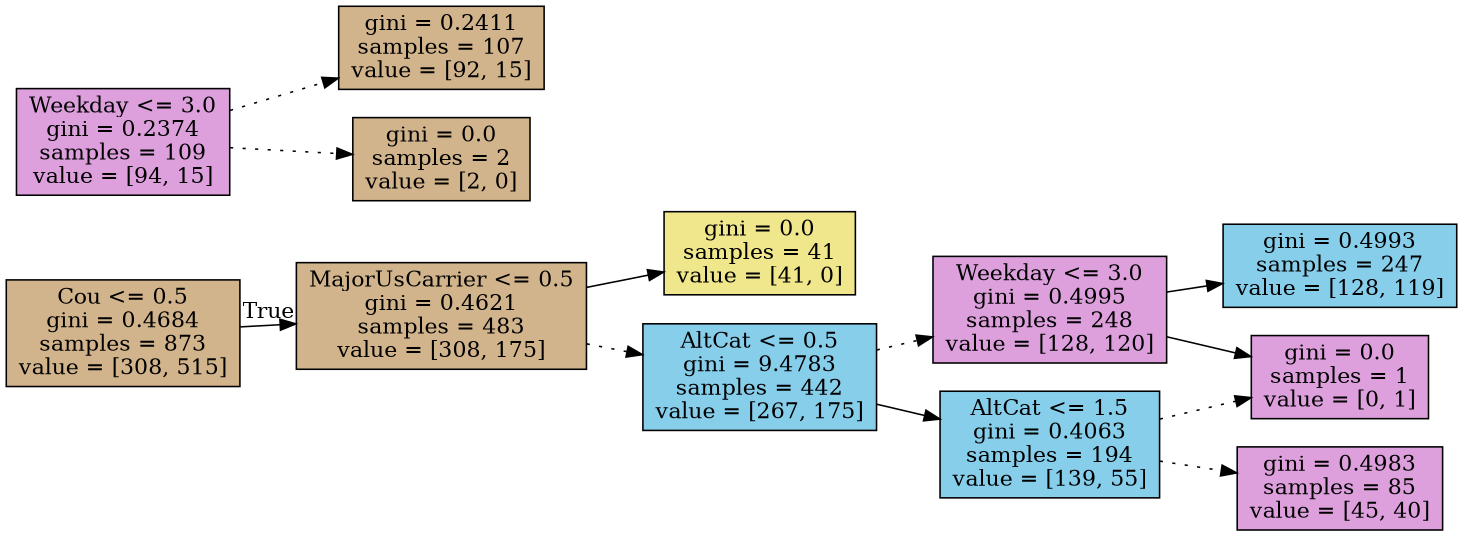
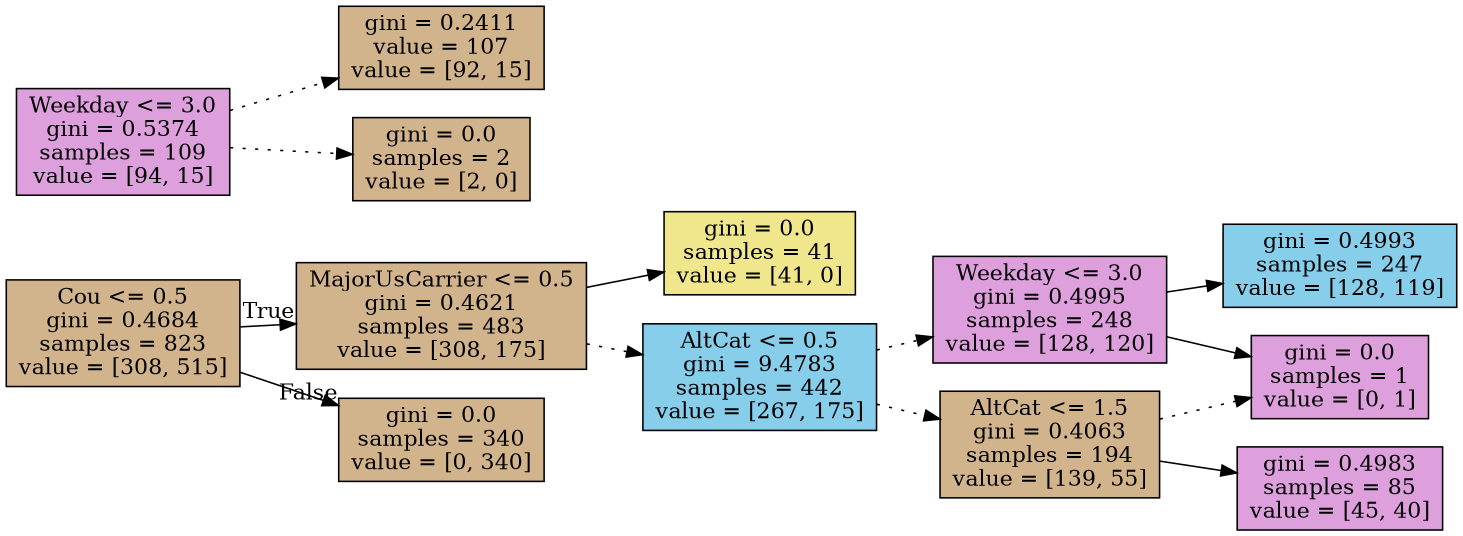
  digraph {
    rankdir=LR
    node [fillcolor=tan shape=box style=filled]
    edge [style=solid]
-   n1 [label="Cou <= 0.5\ngini = 0.4684\nsamples = 873\nvalue = [308, 515]"]
+   n1 [label="Cou <= 0.5\ngini = 0.4684\nsamples = 823\nvalue = [308, 515]"]
    n2 [label="MajorUsCarrier <= 0.5\ngini = 0.4621\nsamples = 483\nvalue = [308, 175]"]
+   n3 [label="gini = 0.0\nsamples = 340\nvalue = [0, 340]"]
    n4 [fillcolor=khaki label="gini = 0.0\nsamples = 41\nvalue = [41, 0]"]
    n5 [fillcolor=skyblue label="AltCat <= 0.5\ngini = 9.4783\nsamples = 442\nvalue = [267, 175]"]
    n6 [fillcolor=plum label="Weekday <= 3.0\ngini = 0.4995\nsamples = 248\nvalue = [128, 120]"]
-   n7 [fillcolor=skyblue label="AltCat <= 1.5\ngini = 0.4063\nsamples = 194\nvalue = [139, 55]"]
+   n7 [label="AltCat <= 1.5\ngini = 0.4063\nsamples = 194\nvalue = [139, 55]"]
    n8 [fillcolor=skyblue label="gini = 0.4993\nsamples = 247\nvalue = [128, 119]"]
    n9 [fillcolor=plum label="gini = 0.0\nsamples = 1\nvalue = [0, 1]"]
    n10 [fillcolor=plum label="gini = 0.4983\nsamples = 85\nvalue = [45, 40]"]
-   n11 [fillcolor=plum label="Weekday <= 3.0\ngini = 0.2374\nsamples = 109\nvalue = [94, 15]"]
-   n12 [label="gini = 0.2411\nsamples = 107\nvalue = [92, 15]"]
+   n11 [fillcolor=plum label="Weekday <= 3.0\ngini = 0.5374\nsamples = 109\nvalue = [94, 15]"]
+   n12 [label="gini = 0.2411\nvalue = 107\nvalue = [92, 15]"]
    n13 [label="gini = 0.0\nsamples = 2\nvalue = [2, 0]"]
    n1 -> n2 [headlabel=True labelangle=45 labeldistance=2.5]
+   n1 -> n3 [headlabel=False labelangle=-45 labeldistance=2.5]
    n2 -> n4
    n2 -> n5 [style=dotted]
    n5 -> n6 [style=dotted]
-   n5 -> n7
+   n5 -> n7 [style=dotted]
    n6 -> n8
    n6 -> n9
    n7 -> n9 [style=dotted]
-   n7 -> n10 [style=dotted]
+   n7 -> n10
    n11 -> n12 [style=dotted]
    n11 -> n13 [style=dotted]
  }
